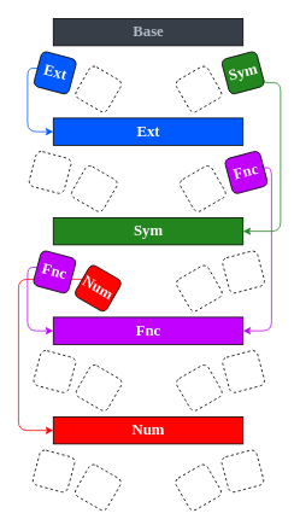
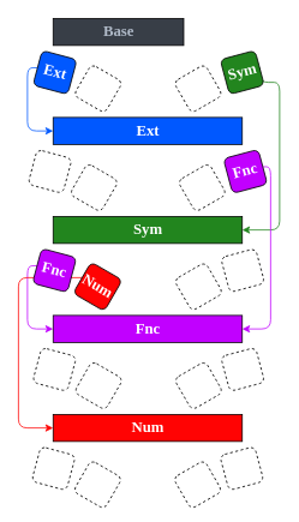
  <mxCell id="0" />
  <mxCell id="1" parent="0" />
  <mxCell id="2" style="edgeStyle=orthogonalEdgeStyle;rounded=1;orthogonalLoop=1;jettySize=auto;html=1;entryX=0;entryY=0.5;entryDx=0;entryDy=0;exitX=0;exitY=0.5;exitDx=0;exitDy=0;strokeColor=#0058FF;" edge="1" parent="1" source="3" target="8"><mxGeometry relative="1" as="geometry"><Array as="points"><mxPoint x="30" y="75" /><mxPoint x="30" y="145" /></Array></mxGeometry></mxCell>
  <mxCell id="3" value="Ext" style="whiteSpace=wrap;html=1;aspect=fixed;rotation=15;fontSize=17;fontFamily=Verdana;fontStyle=1;fillColor=#0058ff;strokeColor=#000000;fontColor=#ffffff;rounded=1;" vertex="1" parent="1"><mxGeometry x="40.5" y="60" width="40" height="40" as="geometry" /></mxCell>
  <mxCell id="4" style="edgeStyle=orthogonalEdgeStyle;rounded=1;orthogonalLoop=1;jettySize=auto;html=1;entryX=1;entryY=0.5;entryDx=0;entryDy=0;exitX=1;exitY=0.5;exitDx=0;exitDy=0;strokeColor=#22851e;" edge="1" parent="1" source="5" target="7"><mxGeometry relative="1" as="geometry"><Array as="points"><mxPoint x="288" y="91" /><mxPoint x="310" y="91" /><mxPoint x="310" y="255" /></Array></mxGeometry></mxCell>
  <mxCell id="5" value="Sym" style="whiteSpace=wrap;html=1;aspect=fixed;rotation=-15;fontSize=17;fontFamily=Verdana;fontStyle=1;fillColor=#22851e;strokeColor=#000000;fontColor=#ffffff;rounded=1;" vertex="1" parent="1"><mxGeometry x="248.5" y="60" width="40" height="40" as="geometry" /></mxCell>
- <mxCell id="6" value="&lt;b&gt;Base&lt;/b&gt;" style="rounded=0;whiteSpace=wrap;html=1;fontFamily=Verdana;fontSize=17;fontColor=#AFB9C7;fillColor=#383E47;strokeColor=#000000;" vertex="1" parent="1"><mxGeometry x="58.5" y="20" width="210" height="30" as="geometry" /></mxCell>
+ <mxCell id="6" value="&lt;b&gt;Base&lt;/b&gt;" style="rounded=0;whiteSpace=wrap;html=1;fontFamily=Verdana;fontSize=17;fontColor=#AFB9C7;fillColor=#383E47;strokeColor=#000000;" vertex="1" parent="1"><mxGeometry x="58.5" y="20" width="145" height="30" as="geometry" /></mxCell>
  <mxCell id="7" value="&lt;b&gt;Sym&lt;/b&gt;" style="rounded=0;whiteSpace=wrap;html=1;fontFamily=Verdana;fontSize=17;fillColor=#22851e;strokeColor=#000000;fontStyle=0;fontColor=#ffffff;" vertex="1" parent="1"><mxGeometry x="58.5" y="240" width="210" height="30" as="geometry" /></mxCell>
  <mxCell id="8" value="Ext" style="rounded=0;whiteSpace=wrap;html=1;fontFamily=Verdana;fontSize=17;fontStyle=1;fillColor=#0058ff;strokeColor=#000000;fontColor=#ffffff;" vertex="1" parent="1"><mxGeometry x="58.5" y="130" width="210" height="30" as="geometry" /></mxCell>
  <mxCell id="9" style="edgeStyle=orthogonalEdgeStyle;rounded=1;orthogonalLoop=1;jettySize=auto;html=1;entryX=1;entryY=0.5;entryDx=0;entryDy=0;exitX=1;exitY=0.5;exitDx=0;exitDy=0;strokeColor=#C100FF;" edge="1" parent="1" source="10" target="14"><mxGeometry relative="1" as="geometry"><Array as="points"><mxPoint x="300" y="185" /><mxPoint x="300" y="365" /></Array></mxGeometry></mxCell>
  <mxCell id="10" value="Fnc" style="whiteSpace=wrap;html=1;aspect=fixed;rotation=-15;fontSize=17;fontFamily=Verdana;fontStyle=1;fillColor=#c100ff;strokeColor=#000000;fontColor=#ffffff;rounded=1;" vertex="1" parent="1"><mxGeometry x="252" y="170" width="40" height="40" as="geometry" /></mxCell>
  <mxCell id="11" style="edgeStyle=orthogonalEdgeStyle;rounded=1;orthogonalLoop=1;jettySize=auto;html=1;entryX=0;entryY=0.5;entryDx=0;entryDy=0;exitX=0;exitY=0.5;exitDx=0;exitDy=0;strokeColor=#C100FF;" edge="1" parent="1" source="16" target="14"><mxGeometry relative="1" as="geometry"><Array as="points"><mxPoint x="30" y="295" /><mxPoint x="30" y="365" /></Array></mxGeometry></mxCell>
  <mxCell id="12" style="edgeStyle=orthogonalEdgeStyle;rounded=1;orthogonalLoop=1;jettySize=auto;html=1;entryX=0;entryY=0.5;entryDx=0;entryDy=0;exitX=0;exitY=0.5;exitDx=0;exitDy=0;strokeColor=#ff0303;" edge="1" parent="1" source="13" target="15"><mxGeometry relative="1" as="geometry"><Array as="points"><mxPoint x="20" y="308" /><mxPoint x="20" y="475" /></Array></mxGeometry></mxCell>
  <mxCell id="13" value="&lt;font color=&quot;#ffffff&quot; style=&quot;font-size: 17px;&quot;&gt;Num&lt;/font&gt;" style="whiteSpace=wrap;html=1;aspect=fixed;rotation=30;fontSize=17;fontFamily=Verdana;fontStyle=1;fontColor=#AFB9C7;fillColor=#ff0303;rounded=1;strokeColor=#000000;" vertex="1" parent="1"><mxGeometry x="88" y="298" width="40" height="40" as="geometry" /></mxCell>
  <mxCell id="14" value="&lt;b&gt;Fnc&lt;/b&gt;" style="rounded=0;whiteSpace=wrap;html=1;fontFamily=Verdana;fontSize=17;fillColor=#c100ff;strokeColor=#000000;fontStyle=0;fontColor=#ffffff;" vertex="1" parent="1"><mxGeometry x="58.5" y="350" width="210" height="30" as="geometry" /></mxCell>
  <mxCell id="15" value="&lt;b&gt;Num&lt;/b&gt;" style="rounded=0;whiteSpace=wrap;html=1;fontFamily=Verdana;fontSize=17;fillColor=#ff0303;strokeColor=#000000;fontStyle=0;fontColor=#ffffff;" vertex="1" parent="1"><mxGeometry x="58.5" y="460" width="210" height="30" as="geometry" /></mxCell>
  <mxCell id="16" value="Fnc" style="whiteSpace=wrap;html=1;aspect=fixed;rotation=15;fontSize=17;fontFamily=Verdana;fontStyle=1;fillColor=#C100FF;strokeColor=#000000;fontColor=#ffffff;rounded=1;" vertex="1" parent="1"><mxGeometry x="40" y="280" width="40" height="40" as="geometry" /></mxCell>
  <mxCell id="17" value="" style="whiteSpace=wrap;html=1;aspect=fixed;rotation=15;fontSize=17;fontFamily=Verdana;fontStyle=1;fontColor=#333333;fillColor=none;strokeColor=#000000;rounded=1;shadow=0;dashed=1;glass=0;sketch=0;" vertex="1" parent="1"><mxGeometry x="40" y="390" width="40" height="40" as="geometry" /></mxCell>
  <mxCell id="18" value="" style="whiteSpace=wrap;html=1;aspect=fixed;rotation=30;fontSize=17;fontFamily=Verdana;fontStyle=1;fontColor=#333333;fillColor=none;strokeColor=#000000;rounded=1;shadow=0;dashed=1;glass=0;sketch=0;" vertex="1" parent="1"><mxGeometry x="84" y="188" width="40" height="40" as="geometry" /></mxCell>
  <mxCell id="19" value="" style="whiteSpace=wrap;html=1;aspect=fixed;rotation=15;fontSize=17;fontFamily=Verdana;fontStyle=1;fontColor=#333333;fillColor=none;strokeColor=#000000;rounded=1;shadow=0;dashed=1;glass=0;sketch=0;" vertex="1" parent="1"><mxGeometry x="39" y="500" width="40" height="40" as="geometry" /></mxCell>
  <mxCell id="20" value="" style="whiteSpace=wrap;html=1;aspect=fixed;rotation=15;fontSize=17;fontFamily=Verdana;fontStyle=1;fontColor=#333333;fillColor=none;strokeColor=#000000;rounded=1;shadow=0;dashed=1;glass=0;sketch=0;" vertex="1" parent="1"><mxGeometry x="35" y="170" width="40" height="40" as="geometry" /></mxCell>
  <mxCell id="21" value="" style="whiteSpace=wrap;html=1;aspect=fixed;rotation=30;fontSize=17;fontFamily=Verdana;fontStyle=1;fontColor=#333333;fillColor=none;strokeColor=#000000;rounded=1;shadow=0;dashed=1;glass=0;sketch=0;" vertex="1" parent="1"><mxGeometry x="89" y="408" width="40" height="40" as="geometry" /></mxCell>
  <mxCell id="22" value="" style="whiteSpace=wrap;html=1;aspect=fixed;rotation=30;fontSize=17;fontFamily=Verdana;fontStyle=1;fontColor=#333333;fillColor=none;strokeColor=#000000;rounded=1;shadow=0;dashed=1;glass=0;sketch=0;" vertex="1" parent="1"><mxGeometry x="88" y="518" width="40" height="40" as="geometry" /></mxCell>
  <mxCell id="23" value="" style="whiteSpace=wrap;html=1;aspect=fixed;rotation=-15;fontSize=17;fontFamily=Verdana;fontStyle=1;fontColor=#333333;fillColor=none;strokeColor=#000000;rounded=1;shadow=0;dashed=1;glass=0;sketch=0;" vertex="1" parent="1"><mxGeometry x="248" y="500" width="40" height="40" as="geometry" /></mxCell>
  <mxCell id="24" value="" style="whiteSpace=wrap;html=1;aspect=fixed;rotation=-15;fontSize=17;fontFamily=Verdana;fontStyle=1;fontColor=#333333;fillColor=none;strokeColor=#000000;rounded=1;shadow=0;dashed=1;glass=0;sketch=0;" vertex="1" parent="1"><mxGeometry x="249" y="390" width="40" height="40" as="geometry" /></mxCell>
  <mxCell id="25" value="" style="whiteSpace=wrap;html=1;aspect=fixed;rotation=-15;fontSize=17;fontFamily=Verdana;fontStyle=1;fontColor=#333333;fillColor=none;strokeColor=#000000;rounded=1;shadow=0;dashed=1;glass=0;sketch=0;" vertex="1" parent="1"><mxGeometry x="249" y="280" width="40" height="40" as="geometry" /></mxCell>
  <mxCell id="26" value="" style="whiteSpace=wrap;html=1;aspect=fixed;rotation=-30;fontSize=17;fontFamily=Verdana;fontStyle=1;fontColor=#333333;fillColor=none;strokeColor=#000000;rounded=1;shadow=0;dashed=1;glass=0;sketch=0;" vertex="1" parent="1"><mxGeometry x="199" y="518" width="40" height="40" as="geometry" /></mxCell>
  <mxCell id="27" value="" style="whiteSpace=wrap;html=1;aspect=fixed;rotation=-30;fontSize=17;fontFamily=Verdana;fontStyle=1;fontColor=#333333;fillColor=none;strokeColor=#000000;rounded=1;shadow=0;dashed=1;glass=0;sketch=0;" vertex="1" parent="1"><mxGeometry x="200" y="408" width="40" height="40" as="geometry" /></mxCell>
  <mxCell id="28" value="" style="whiteSpace=wrap;html=1;aspect=fixed;rotation=-30;fontSize=17;fontFamily=Verdana;fontStyle=1;fontColor=#333333;fillColor=none;strokeColor=#000000;rounded=1;shadow=0;dashed=1;glass=0;sketch=0;" vertex="1" parent="1"><mxGeometry x="200" y="298" width="40" height="40" as="geometry" /></mxCell>
  <mxCell id="29" value="" style="whiteSpace=wrap;html=1;aspect=fixed;rotation=-30;fontSize=17;fontFamily=Verdana;fontStyle=1;fontColor=#333333;fillColor=none;strokeColor=#000000;rounded=1;shadow=0;dashed=1;glass=0;sketch=0;" vertex="1" parent="1"><mxGeometry x="204" y="188" width="40" height="40" as="geometry" /></mxCell>
  <mxCell id="30" value="" style="whiteSpace=wrap;html=1;aspect=fixed;rotation=-30;fontSize=17;fontFamily=Verdana;fontStyle=1;fontColor=#333333;fillColor=none;strokeColor=#000000;rounded=1;shadow=0;dashed=1;glass=0;sketch=0;" vertex="1" parent="1"><mxGeometry x="199.5" y="78" width="40" height="40" as="geometry" /></mxCell>
  <mxCell id="31" value="" style="whiteSpace=wrap;html=1;aspect=fixed;rotation=30;fontSize=17;fontFamily=Verdana;fontStyle=1;fontColor=#333333;fillColor=none;strokeColor=#000000;rounded=1;shadow=0;dashed=1;glass=0;sketch=0;" vertex="1" parent="1"><mxGeometry x="88.5" y="78" width="40" height="40" as="geometry" /></mxCell>
